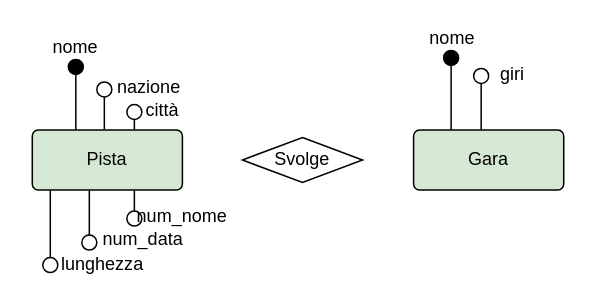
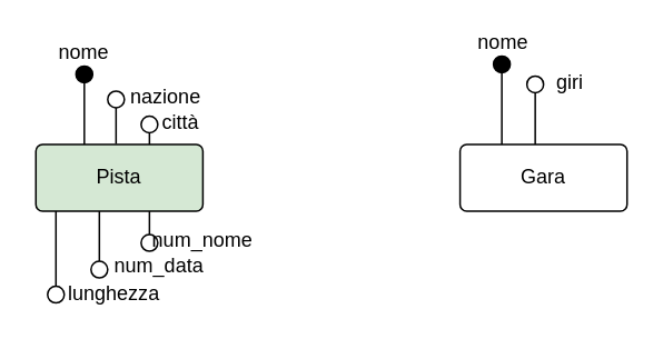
  <mxCell id="0" />
  <mxCell id="1" parent="0" />
- <mxCell id="2" value="Gara" style="rounded=1;arcSize=10;whiteSpace=wrap;html=1;align=center;fillColor=#d5e8d4;" parent="1" vertex="1"><mxGeometry x="275" y="86" width="100" height="40" as="geometry" /></mxCell>
+ <mxCell id="2" value="Gara" style="rounded=1;arcSize=10;whiteSpace=wrap;html=1;align=center;" parent="1" vertex="1"><mxGeometry x="275" y="86" width="100" height="40" as="geometry" /></mxCell>
  <mxCell id="3" value="Pista" style="rounded=1;arcSize=10;whiteSpace=wrap;html=1;align=center;fillColor=#d5e8d4;" parent="1" vertex="1"><mxGeometry x="21" y="86" width="100" height="40" as="geometry" /></mxCell>
  <mxCell id="4" value="" style="endArrow=none;html=1;rounded=0;strokeColor=default;entryX=0.5;entryY=1;entryDx=0;entryDy=0;exitX=0.25;exitY=0;exitDx=0;exitDy=0;" parent="1" source="2" target="5" edge="1"><mxGeometry width="50" height="50" relative="1" as="geometry"><mxPoint x="305" y="76" as="sourcePoint" /><mxPoint x="255" y="63" as="targetPoint" /></mxGeometry></mxCell>
  <mxCell id="5" value="" style="ellipse;whiteSpace=wrap;html=1;aspect=fixed;fillColor=#000000;" parent="1" vertex="1"><mxGeometry x="295" y="33" width="10" height="10" as="geometry" /></mxCell>
  <mxCell id="6" value="nome" style="text;html=1;strokeColor=none;fillColor=none;align=center;verticalAlign=middle;whiteSpace=wrap;rounded=0;" parent="1" vertex="1"><mxGeometry x="271" y="20" width="60" height="10" as="geometry" /></mxCell>
  <mxCell id="7" value="" style="endArrow=none;html=1;rounded=0;strokeColor=default;entryX=0.5;entryY=1;entryDx=0;entryDy=0;exitX=0.4;exitY=-0.009;exitDx=0;exitDy=0;exitPerimeter=0;" parent="1" target="8" edge="1"><mxGeometry width="50" height="50" relative="1" as="geometry"><mxPoint x="320" y="86" as="sourcePoint" /><mxPoint x="266" y="86.36" as="targetPoint" /></mxGeometry></mxCell>
  <mxCell id="8" value="" style="ellipse;whiteSpace=wrap;html=1;aspect=fixed;fillColor=none;" parent="1" vertex="1"><mxGeometry x="315" y="45" width="10" height="10" as="geometry" /></mxCell>
  <mxCell id="9" value="giri" style="text;html=1;strokeColor=none;fillColor=none;align=center;verticalAlign=middle;whiteSpace=wrap;rounded=0;" parent="1" vertex="1"><mxGeometry x="311" y="44" width="60" height="10" as="geometry" /></mxCell>
  <mxCell id="10" value="" style="endArrow=none;html=1;rounded=0;strokeColor=default;entryX=0.5;entryY=1;entryDx=0;entryDy=0;" parent="1" target="11" edge="1"><mxGeometry width="50" height="50" relative="1" as="geometry"><mxPoint x="50" y="86" as="sourcePoint" /><mxPoint x="5" y="76" as="targetPoint" /></mxGeometry></mxCell>
  <mxCell id="11" value="" style="ellipse;whiteSpace=wrap;html=1;aspect=fixed;fillColor=#000000;" parent="1" vertex="1"><mxGeometry x="45" y="39" width="10" height="10" as="geometry" /></mxCell>
  <mxCell id="12" value="nome" style="text;html=1;strokeColor=none;fillColor=none;align=center;verticalAlign=middle;whiteSpace=wrap;rounded=0;" parent="1" vertex="1"><mxGeometry x="20" y="26" width="60" height="10" as="geometry" /></mxCell>
  <mxCell id="13" value="" style="endArrow=none;html=1;rounded=0;strokeColor=default;entryX=0.5;entryY=1;entryDx=0;entryDy=0;exitX=0.4;exitY=-0.009;exitDx=0;exitDy=0;exitPerimeter=0;" parent="1" target="14" edge="1"><mxGeometry width="50" height="50" relative="1" as="geometry"><mxPoint x="69" y="85.64" as="sourcePoint" /><mxPoint x="15" y="86" as="targetPoint" /></mxGeometry></mxCell>
  <mxCell id="14" value="" style="ellipse;whiteSpace=wrap;html=1;aspect=fixed;fillColor=none;" parent="1" vertex="1"><mxGeometry x="64" y="54" width="10" height="10" as="geometry" /></mxCell>
  <mxCell id="15" value="" style="endArrow=none;html=1;rounded=0;strokeColor=default;entryX=0.5;entryY=1;entryDx=0;entryDy=0;exitX=0.4;exitY=-0.009;exitDx=0;exitDy=0;exitPerimeter=0;" parent="1" target="16" edge="1"><mxGeometry width="50" height="50" relative="1" as="geometry"><mxPoint x="89" y="86" as="sourcePoint" /><mxPoint x="35" y="86.36" as="targetPoint" /></mxGeometry></mxCell>
  <mxCell id="16" value="" style="ellipse;whiteSpace=wrap;html=1;aspect=fixed;fillColor=none;" parent="1" vertex="1"><mxGeometry x="84" y="69" width="10" height="10" as="geometry" /></mxCell>
  <mxCell id="17" value="nazione" style="text;html=1;strokeColor=none;fillColor=none;align=center;verticalAlign=middle;whiteSpace=wrap;rounded=0;" parent="1" vertex="1"><mxGeometry x="69" y="53" width="60" height="10" as="geometry" /></mxCell>
  <mxCell id="18" value="città" style="text;html=1;strokeColor=none;fillColor=none;align=center;verticalAlign=middle;whiteSpace=wrap;rounded=0;" parent="1" vertex="1"><mxGeometry x="78" y="68" width="60" height="10" as="geometry" /></mxCell>
  <mxCell id="19" value="" style="ellipse;whiteSpace=wrap;html=1;aspect=fixed;fillColor=none;" parent="1" vertex="1"><mxGeometry x="28" y="171" width="10" height="10" as="geometry" /></mxCell>
  <mxCell id="20" value="" style="endArrow=none;html=1;rounded=0;strokeColor=default;" parent="1" source="19" edge="1"><mxGeometry width="50" height="50" relative="1" as="geometry"><mxPoint x="32.91" y="147.64" as="sourcePoint" /><mxPoint x="33" y="126" as="targetPoint" /></mxGeometry></mxCell>
  <mxCell id="21" value="lunghezza" style="text;html=1;strokeColor=none;fillColor=none;align=center;verticalAlign=middle;whiteSpace=wrap;rounded=0;" parent="1" vertex="1"><mxGeometry x="38" y="171" width="60" height="10" as="geometry" /></mxCell>
  <mxCell id="22" value="" style="ellipse;whiteSpace=wrap;html=1;aspect=fixed;fillColor=none;" parent="1" vertex="1"><mxGeometry x="54" y="156" width="10" height="10" as="geometry" /></mxCell>
  <mxCell id="23" value="" style="endArrow=none;html=1;rounded=0;strokeColor=default;" parent="1" source="22" edge="1"><mxGeometry width="50" height="50" relative="1" as="geometry"><mxPoint x="106.91" y="147.64" as="sourcePoint" /><mxPoint x="59" y="126" as="targetPoint" /></mxGeometry></mxCell>
  <mxCell id="24" value="num_data" style="text;html=1;strokeColor=none;fillColor=none;align=center;verticalAlign=middle;whiteSpace=wrap;rounded=0;" parent="1" vertex="1"><mxGeometry x="65" y="154" width="60" height="10" as="geometry" /></mxCell>
- <mxCell id="25" value="Svolge" style="shape=rhombus;perimeter=rhombusPerimeter;whiteSpace=wrap;html=1;align=center;" parent="1" vertex="1"><mxGeometry x="161" y="91" width="80" height="30" as="geometry" /></mxCell>
  <mxCell id="26" style="edgeStyle=orthogonalEdgeStyle;rounded=0;orthogonalLoop=1;jettySize=auto;html=1;exitX=0.5;exitY=0;exitDx=0;exitDy=0;entryX=0.68;entryY=1;entryDx=0;entryDy=0;entryPerimeter=0;endArrow=none;endFill=0;" edge="1" parent="1" source="27" target="3"><mxGeometry relative="1" as="geometry" /></mxCell>
  <mxCell id="27" value="" style="ellipse;whiteSpace=wrap;html=1;aspect=fixed;fillColor=none;" parent="1" vertex="1"><mxGeometry x="84" y="140" width="10" height="10" as="geometry" /></mxCell>
  <mxCell id="28" value="num_nome" style="text;html=1;strokeColor=none;fillColor=none;align=center;verticalAlign=middle;whiteSpace=wrap;rounded=0;" parent="1" vertex="1"><mxGeometry x="94" y="139" width="54" height="10" as="geometry" /></mxCell>
